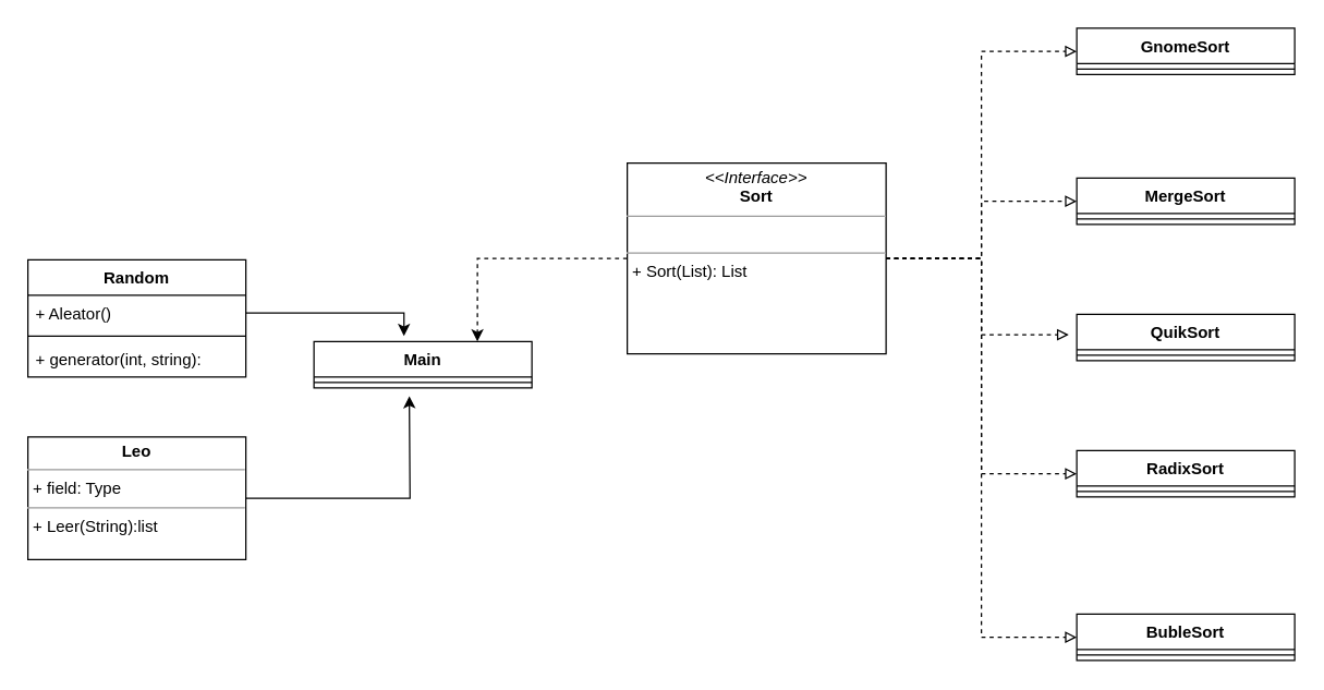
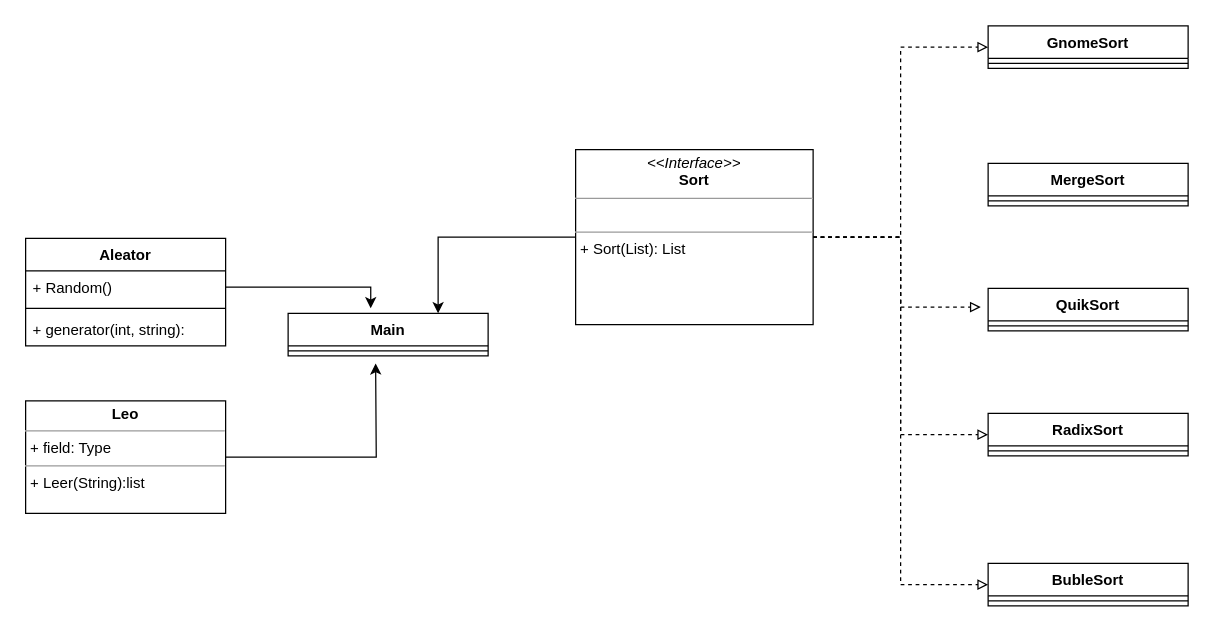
  <mxCell id="0" />
  <mxCell id="1" parent="0" />
- <mxCell id="2" value="Random" style="swimlane;fontStyle=1;align=center;verticalAlign=top;childLayout=stackLayout;horizontal=1;startSize=26;horizontalStack=0;resizeParent=1;resizeParentMax=0;resizeLast=0;collapsible=1;marginBottom=0;whiteSpace=wrap;html=1;" vertex="1" parent="1"><mxGeometry x="20" y="190" width="160" height="86" as="geometry" /></mxCell>
- <mxCell id="3" value="+ Aleator()" style="text;strokeColor=none;fillColor=none;align=left;verticalAlign=top;spacingLeft=4;spacingRight=4;overflow=hidden;rotatable=0;points=[[0,0.5],[1,0.5]];portConstraint=eastwest;whiteSpace=wrap;html=1;" vertex="1" parent="2"><mxGeometry y="26" width="160" height="26" as="geometry" /></mxCell>
+ <mxCell id="2" value="Aleator" style="swimlane;fontStyle=1;align=center;verticalAlign=top;childLayout=stackLayout;horizontal=1;startSize=26;horizontalStack=0;resizeParent=1;resizeParentMax=0;resizeLast=0;collapsible=1;marginBottom=0;whiteSpace=wrap;html=1;" vertex="1" parent="1"><mxGeometry x="20" y="190" width="160" height="86" as="geometry" /></mxCell>
+ <mxCell id="3" value="+ Random()" style="text;strokeColor=none;fillColor=none;align=left;verticalAlign=top;spacingLeft=4;spacingRight=4;overflow=hidden;rotatable=0;points=[[0,0.5],[1,0.5]];portConstraint=eastwest;whiteSpace=wrap;html=1;" vertex="1" parent="2"><mxGeometry y="26" width="160" height="26" as="geometry" /></mxCell>
  <mxCell id="4" value="" style="line;strokeWidth=1;fillColor=none;align=left;verticalAlign=middle;spacingTop=-1;spacingLeft=3;spacingRight=3;rotatable=0;labelPosition=right;points=[];portConstraint=eastwest;strokeColor=inherit;" vertex="1" parent="2"><mxGeometry y="52" width="160" height="8" as="geometry" /></mxCell>
  <mxCell id="5" value="+ generator(int, string): " style="text;strokeColor=none;fillColor=none;align=left;verticalAlign=top;spacingLeft=4;spacingRight=4;overflow=hidden;rotatable=0;points=[[0,0.5],[1,0.5]];portConstraint=eastwest;whiteSpace=wrap;html=1;" vertex="1" parent="2"><mxGeometry y="60" width="160" height="26" as="geometry" /></mxCell>
  <mxCell id="6" value="GnomeSort" style="swimlane;fontStyle=1;align=center;verticalAlign=top;childLayout=stackLayout;horizontal=1;startSize=26;horizontalStack=0;resizeParent=1;resizeParentMax=0;resizeLast=0;collapsible=1;marginBottom=0;whiteSpace=wrap;html=1;" vertex="1" parent="1"><mxGeometry x="790" y="20" width="160" height="34" as="geometry" /></mxCell>
  <mxCell id="7" value="" style="line;strokeWidth=1;fillColor=none;align=left;verticalAlign=middle;spacingTop=-1;spacingLeft=3;spacingRight=3;rotatable=0;labelPosition=right;points=[];portConstraint=eastwest;strokeColor=inherit;" vertex="1" parent="6"><mxGeometry y="26" width="160" height="8" as="geometry" /></mxCell>
  <mxCell id="8" value="MergeSort" style="swimlane;fontStyle=1;align=center;verticalAlign=top;childLayout=stackLayout;horizontal=1;startSize=26;horizontalStack=0;resizeParent=1;resizeParentMax=0;resizeLast=0;collapsible=1;marginBottom=0;whiteSpace=wrap;html=1;" vertex="1" parent="1"><mxGeometry x="790" y="130" width="160" height="34" as="geometry" /></mxCell>
  <mxCell id="9" value="" style="line;strokeWidth=1;fillColor=none;align=left;verticalAlign=middle;spacingTop=-1;spacingLeft=3;spacingRight=3;rotatable=0;labelPosition=right;points=[];portConstraint=eastwest;strokeColor=inherit;" vertex="1" parent="8"><mxGeometry y="26" width="160" height="8" as="geometry" /></mxCell>
  <mxCell id="10" value="QuikSort" style="swimlane;fontStyle=1;align=center;verticalAlign=top;childLayout=stackLayout;horizontal=1;startSize=26;horizontalStack=0;resizeParent=1;resizeParentMax=0;resizeLast=0;collapsible=1;marginBottom=0;whiteSpace=wrap;html=1;" vertex="1" parent="1"><mxGeometry x="790" y="230" width="160" height="34" as="geometry" /></mxCell>
  <mxCell id="11" value="" style="line;strokeWidth=1;fillColor=none;align=left;verticalAlign=middle;spacingTop=-1;spacingLeft=3;spacingRight=3;rotatable=0;labelPosition=right;points=[];portConstraint=eastwest;strokeColor=inherit;" vertex="1" parent="10"><mxGeometry y="26" width="160" height="8" as="geometry" /></mxCell>
  <mxCell id="12" value="RadixSort" style="swimlane;fontStyle=1;align=center;verticalAlign=top;childLayout=stackLayout;horizontal=1;startSize=26;horizontalStack=0;resizeParent=1;resizeParentMax=0;resizeLast=0;collapsible=1;marginBottom=0;whiteSpace=wrap;html=1;" vertex="1" parent="1"><mxGeometry x="790" y="330" width="160" height="34" as="geometry" /></mxCell>
  <mxCell id="13" value="" style="line;strokeWidth=1;fillColor=none;align=left;verticalAlign=middle;spacingTop=-1;spacingLeft=3;spacingRight=3;rotatable=0;labelPosition=right;points=[];portConstraint=eastwest;strokeColor=inherit;" vertex="1" parent="12"><mxGeometry y="26" width="160" height="8" as="geometry" /></mxCell>
  <mxCell id="14" value="BubleSort" style="swimlane;fontStyle=1;align=center;verticalAlign=top;childLayout=stackLayout;horizontal=1;startSize=26;horizontalStack=0;resizeParent=1;resizeParentMax=0;resizeLast=0;collapsible=1;marginBottom=0;whiteSpace=wrap;html=1;" vertex="1" parent="1"><mxGeometry x="790" y="450" width="160" height="34" as="geometry" /></mxCell>
  <mxCell id="15" value="" style="line;strokeWidth=1;fillColor=none;align=left;verticalAlign=middle;spacingTop=-1;spacingLeft=3;spacingRight=3;rotatable=0;labelPosition=right;points=[];portConstraint=eastwest;strokeColor=inherit;" vertex="1" parent="14"><mxGeometry y="26" width="160" height="8" as="geometry" /></mxCell>
  <mxCell id="16" style="edgeStyle=orthogonalEdgeStyle;rounded=0;orthogonalLoop=1;jettySize=auto;html=1;entryX=0;entryY=0.5;entryDx=0;entryDy=0;dashed=1;endArrow=block;endFill=0;" edge="1" parent="1" source="21" target="6"><mxGeometry relative="1" as="geometry" /></mxCell>
- <mxCell id="17" style="edgeStyle=orthogonalEdgeStyle;rounded=0;orthogonalLoop=1;jettySize=auto;html=1;entryX=0;entryY=0.5;entryDx=0;entryDy=0;dashed=1;endArrow=block;endFill=0;" edge="1" parent="1" source="21" target="8"><mxGeometry relative="1" as="geometry" /></mxCell>
  <mxCell id="18" style="edgeStyle=orthogonalEdgeStyle;rounded=0;orthogonalLoop=1;jettySize=auto;html=1;exitX=1;exitY=0.5;exitDx=0;exitDy=0;entryX=0;entryY=0.5;entryDx=0;entryDy=0;dashed=1;endArrow=block;endFill=0;" edge="1" parent="1" source="21" target="14"><mxGeometry relative="1" as="geometry" /></mxCell>
  <mxCell id="19" style="edgeStyle=orthogonalEdgeStyle;rounded=0;orthogonalLoop=1;jettySize=auto;html=1;entryX=0;entryY=0.5;entryDx=0;entryDy=0;endArrow=block;endFill=0;dashed=1;" edge="1" parent="1" source="21" target="12"><mxGeometry relative="1" as="geometry" /></mxCell>
- <mxCell id="20" style="edgeStyle=orthogonalEdgeStyle;rounded=0;orthogonalLoop=1;jettySize=auto;html=1;exitX=0;exitY=0.5;exitDx=0;exitDy=0;entryX=0.75;entryY=0;entryDx=0;entryDy=0;dashed=1;" edge="1" parent="1" source="21" target="25"><mxGeometry relative="1" as="geometry" /></mxCell>
+ <mxCell id="20" style="edgeStyle=orthogonalEdgeStyle;rounded=0;orthogonalLoop=1;jettySize=auto;html=1;exitX=0;exitY=0.5;exitDx=0;exitDy=0;entryX=0.75;entryY=0;entryDx=0;entryDy=0;" edge="1" parent="1" source="21" target="25"><mxGeometry relative="1" as="geometry" /></mxCell>
  <mxCell id="21" value="&lt;p style=&quot;margin:0px;margin-top:4px;text-align:center;&quot;&gt;&lt;i&gt;&amp;lt;&amp;lt;Interface&amp;gt;&amp;gt;&lt;/i&gt;&lt;br&gt;&lt;b&gt;Sort&lt;/b&gt;&lt;br&gt;&lt;/p&gt;&lt;hr size=&quot;1&quot;&gt;&lt;br&gt;&lt;hr size=&quot;1&quot;&gt;&lt;p style=&quot;margin:0px;margin-left:4px;&quot;&gt;+ Sort(List): List&lt;br&gt;&lt;/p&gt;" style="verticalAlign=top;align=left;overflow=fill;fontSize=12;fontFamily=Helvetica;html=1;whiteSpace=wrap;" vertex="1" parent="1"><mxGeometry x="460" y="119" width="190" height="140" as="geometry" /></mxCell>
  <mxCell id="22" style="edgeStyle=orthogonalEdgeStyle;rounded=0;orthogonalLoop=1;jettySize=auto;html=1;exitX=1;exitY=0.5;exitDx=0;exitDy=0;entryX=-0.037;entryY=0.441;entryDx=0;entryDy=0;entryPerimeter=0;dashed=1;endArrow=block;endFill=0;" edge="1" parent="1" source="21" target="10"><mxGeometry relative="1" as="geometry" /></mxCell>
  <mxCell id="23" style="edgeStyle=orthogonalEdgeStyle;rounded=0;orthogonalLoop=1;jettySize=auto;html=1;" edge="1" parent="1" source="24"><mxGeometry relative="1" as="geometry"><mxPoint x="300" y="290" as="targetPoint" /></mxGeometry></mxCell>
  <mxCell id="24" value="&lt;p style=&quot;margin:0px;margin-top:4px;text-align:center;&quot;&gt;&lt;b&gt;Leo&lt;/b&gt;&lt;br&gt;&lt;/p&gt;&lt;hr size=&quot;1&quot;&gt;&lt;p style=&quot;margin:0px;margin-left:4px;&quot;&gt;+ field: Type&lt;/p&gt;&lt;hr size=&quot;1&quot;&gt;&lt;p style=&quot;margin:0px;margin-left:4px;&quot;&gt;+ Leer(String):list&lt;br&gt;&lt;/p&gt;" style="verticalAlign=top;align=left;overflow=fill;fontSize=12;fontFamily=Helvetica;html=1;whiteSpace=wrap;" vertex="1" parent="1"><mxGeometry x="20" y="320" width="160" height="90" as="geometry" /></mxCell>
  <mxCell id="25" value="Main" style="swimlane;fontStyle=1;align=center;verticalAlign=top;childLayout=stackLayout;horizontal=1;startSize=26;horizontalStack=0;resizeParent=1;resizeParentMax=0;resizeLast=0;collapsible=1;marginBottom=0;whiteSpace=wrap;html=1;" vertex="1" parent="1"><mxGeometry x="230" y="250" width="160" height="34" as="geometry" /></mxCell>
  <mxCell id="26" value="" style="line;strokeWidth=1;fillColor=none;align=left;verticalAlign=middle;spacingTop=-1;spacingLeft=3;spacingRight=3;rotatable=0;labelPosition=right;points=[];portConstraint=eastwest;strokeColor=inherit;" vertex="1" parent="25"><mxGeometry y="26" width="160" height="8" as="geometry" /></mxCell>
  <mxCell id="27" style="edgeStyle=orthogonalEdgeStyle;rounded=0;orthogonalLoop=1;jettySize=auto;html=1;entryX=0.413;entryY=-0.118;entryDx=0;entryDy=0;entryPerimeter=0;" edge="1" parent="1" source="3" target="25"><mxGeometry relative="1" as="geometry" /></mxCell>
